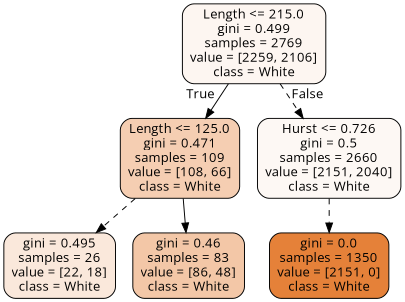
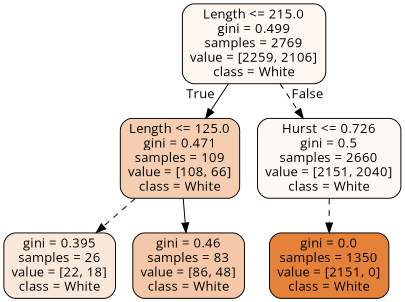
  digraph {
    fontname="Open Sans"
    node [color=black fontname="Open Sans" shape=box style="filled, rounded"]
    edge [fontname="Open Sans" style=dashed]
    n1 [fillcolor="#e5813911" label="Length <= 215.0\ngini = 0.499\nsamples = 2769\nvalue = [2259, 2106]\nclass = White"]
    n2 [fillcolor="#e5813963" label="Length <= 125.0\ngini = 0.471\nsamples = 109\nvalue = [108, 66]\nclass = White"]
    n3 [fillcolor="#e581390d" label="Hurst <= 0.726\ngini = 0.5\nsamples = 2660\nvalue = [2151, 2040]\nclass = White"]
-   n4 [fillcolor="#e581392e" label="gini = 0.495\nsamples = 26\nvalue = [22, 18]\nclass = White"]
+   n4 [fillcolor="#e581392e" label="gini = 0.395\nsamples = 26\nvalue = [22, 18]\nclass = White"]
    n5 [fillcolor="#e5813971" label="gini = 0.46\nsamples = 83\nvalue = [86, 48]\nclass = White"]
    n6 [fillcolor="#e58139ff" label="gini = 0.0\nsamples = 1350\nvalue = [2151, 0]\nclass = White"]
    n1 -> n2 [headlabel=True labelangle=45 labeldistance=2.5 style=solid]
    n1 -> n3 [headlabel=False labelangle=-45 labeldistance=2.5]
    n2 -> n4
    n2 -> n5 [style=solid]
    n3 -> n6
  }
